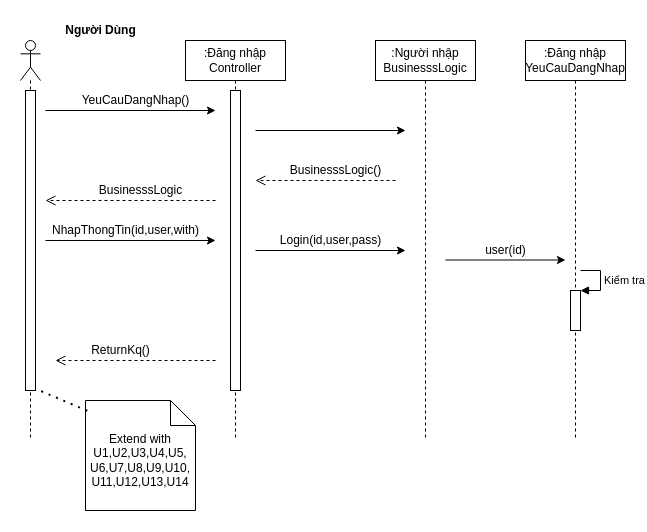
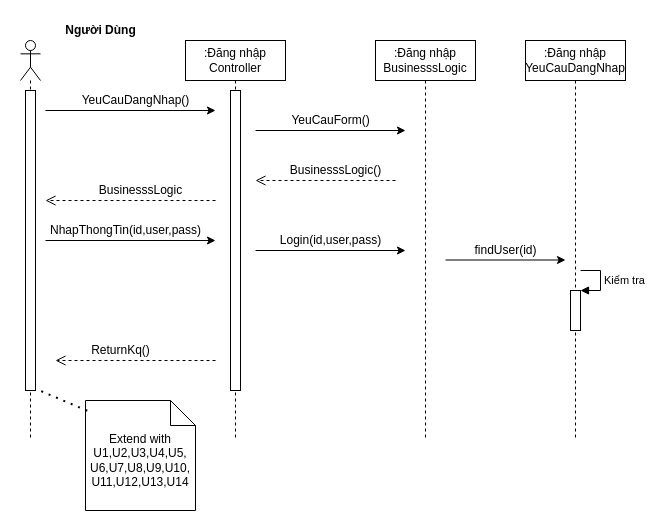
  <mxCell id="0" />
  <mxCell id="1" parent="0" />
  <mxCell id="2" value="" style="shape=umlLifeline;participant=umlActor;perimeter=lifelinePerimeter;whiteSpace=wrap;html=1;container=1;collapsible=0;recursiveResize=0;verticalAlign=top;spacingTop=36;outlineConnect=0;" parent="1" vertex="1"><mxGeometry x="20" y="40" width="20" height="400" as="geometry" /></mxCell>
  <mxCell id="3" value="" style="html=1;points=[];perimeter=orthogonalPerimeter;" parent="2" vertex="1"><mxGeometry x="5" y="50" width="10" height="300" as="geometry" /></mxCell>
  <mxCell id="4" value="&lt;b&gt;Người Dùng&lt;/b&gt;" style="text;html=1;align=center;verticalAlign=middle;resizable=0;points=[];autosize=1;strokeColor=none;fillColor=none;" parent="1" vertex="1"><mxGeometry x="55" y="20" width="90" height="20" as="geometry" /></mxCell>
  <mxCell id="5" value=":Đăng nhập&lt;br&gt;Controller" style="shape=umlLifeline;perimeter=lifelinePerimeter;whiteSpace=wrap;html=1;container=1;collapsible=0;recursiveResize=0;outlineConnect=0;" parent="1" vertex="1"><mxGeometry x="185" y="40" width="100" height="400" as="geometry" /></mxCell>
  <mxCell id="6" value="" style="html=1;points=[];perimeter=orthogonalPerimeter;" parent="5" vertex="1"><mxGeometry x="45" y="50" width="10" height="300" as="geometry" /></mxCell>
- <mxCell id="7" value=":Người nhập&lt;br&gt;BusinesssLogic" style="shape=umlLifeline;perimeter=lifelinePerimeter;whiteSpace=wrap;html=1;container=1;collapsible=0;recursiveResize=0;outlineConnect=0;" parent="1" vertex="1"><mxGeometry x="375" y="40" width="100" height="400" as="geometry" /></mxCell>
+ <mxCell id="7" value=":Đăng nhập&lt;br&gt;BusinesssLogic" style="shape=umlLifeline;perimeter=lifelinePerimeter;whiteSpace=wrap;html=1;container=1;collapsible=0;recursiveResize=0;outlineConnect=0;" parent="1" vertex="1"><mxGeometry x="375" y="40" width="100" height="400" as="geometry" /></mxCell>
  <mxCell id="8" value=":Đăng nhập&lt;br&gt;YeuCauDangNhap" style="shape=umlLifeline;perimeter=lifelinePerimeter;whiteSpace=wrap;html=1;container=1;collapsible=0;recursiveResize=0;outlineConnect=0;" parent="1" vertex="1"><mxGeometry x="525" y="40" width="100" height="400" as="geometry" /></mxCell>
  <mxCell id="9" value="" style="html=1;points=[];perimeter=orthogonalPerimeter;" parent="8" vertex="1"><mxGeometry x="45" y="250" width="10" height="40" as="geometry" /></mxCell>
  <mxCell id="10" value="Kiểm tra" style="edgeStyle=orthogonalEdgeStyle;html=1;align=left;spacingLeft=2;endArrow=block;rounded=0;entryX=1;entryY=0;" parent="8" target="9" edge="1"><mxGeometry relative="1" as="geometry"><mxPoint x="55" y="230" as="sourcePoint" /><Array as="points"><mxPoint x="75" y="230" /></Array></mxGeometry></mxCell>
  <mxCell id="11" value="" style="endArrow=classic;html=1;rounded=0;" parent="1" edge="1"><mxGeometry width="50" height="50" relative="1" as="geometry"><mxPoint x="45" y="110" as="sourcePoint" /><mxPoint x="215" y="110" as="targetPoint" /></mxGeometry></mxCell>
  <mxCell id="12" value="" style="endArrow=classic;html=1;rounded=0;" parent="1" edge="1"><mxGeometry width="50" height="50" relative="1" as="geometry"><mxPoint x="255" y="130" as="sourcePoint" /><mxPoint x="405" y="130" as="targetPoint" /></mxGeometry></mxCell>
  <mxCell id="13" value="" style="html=1;verticalAlign=bottom;endArrow=open;dashed=1;endSize=8;rounded=0;" parent="1" edge="1"><mxGeometry relative="1" as="geometry"><mxPoint x="395" y="180" as="sourcePoint" /><mxPoint x="255" y="180" as="targetPoint" /></mxGeometry></mxCell>
  <mxCell id="14" value="" style="html=1;verticalAlign=bottom;endArrow=open;dashed=1;endSize=8;rounded=0;" parent="1" edge="1"><mxGeometry relative="1" as="geometry"><mxPoint x="215" y="200" as="sourcePoint" /><mxPoint x="45" y="200" as="targetPoint" /></mxGeometry></mxCell>
  <mxCell id="15" value="" style="endArrow=classic;html=1;rounded=0;" parent="1" edge="1"><mxGeometry width="50" height="50" relative="1" as="geometry"><mxPoint x="45" y="240" as="sourcePoint" /><mxPoint x="215" y="240" as="targetPoint" /></mxGeometry></mxCell>
  <mxCell id="16" value="" style="endArrow=classic;html=1;rounded=0;" parent="1" edge="1"><mxGeometry width="50" height="50" relative="1" as="geometry"><mxPoint x="255" y="250" as="sourcePoint" /><mxPoint x="405" y="250" as="targetPoint" /></mxGeometry></mxCell>
  <mxCell id="17" value="" style="endArrow=classic;html=1;rounded=0;" parent="1" edge="1"><mxGeometry width="50" height="50" relative="1" as="geometry"><mxPoint x="445" y="259.5" as="sourcePoint" /><mxPoint x="565" y="259.5" as="targetPoint" /></mxGeometry></mxCell>
  <mxCell id="18" value="YeuCauDangNhap()" style="text;html=1;align=center;verticalAlign=middle;resizable=0;points=[];autosize=1;strokeColor=none;fillColor=none;" parent="1" vertex="1"><mxGeometry x="75" y="90" width="120" height="20" as="geometry" /></mxCell>
+ <mxCell id="19" value="YeuCauForm()" style="text;html=1;align=center;verticalAlign=middle;resizable=0;points=[];autosize=1;strokeColor=none;fillColor=none;" parent="1" vertex="1"><mxGeometry x="285" y="110" width="90" height="20" as="geometry" /></mxCell>
  <mxCell id="20" value="BusinesssLogic()" style="text;html=1;align=center;verticalAlign=middle;resizable=0;points=[];autosize=1;strokeColor=none;fillColor=none;" parent="1" vertex="1"><mxGeometry x="270" y="160" width="130" height="20" as="geometry" /></mxCell>
  <mxCell id="21" value="BusinesssLogic" style="text;html=1;align=center;verticalAlign=middle;resizable=0;points=[];autosize=1;strokeColor=none;fillColor=none;" parent="1" vertex="1"><mxGeometry x="70" y="180" width="140" height="20" as="geometry" /></mxCell>
- <mxCell id="22" value="NhapThongTin(id,user,with)" style="text;html=1;align=center;verticalAlign=middle;resizable=0;points=[];autosize=1;strokeColor=none;fillColor=none;" parent="1" vertex="1"><mxGeometry x="40" y="220" width="170" height="20" as="geometry" /></mxCell>
+ <mxCell id="22" value="NhapThongTin(id,user,pass)" style="text;html=1;align=center;verticalAlign=middle;resizable=0;points=[];autosize=1;strokeColor=none;fillColor=none;" parent="1" vertex="1"><mxGeometry x="40" y="220" width="170" height="20" as="geometry" /></mxCell>
  <mxCell id="23" value="Login(id,user,pass)" style="text;html=1;align=center;verticalAlign=middle;resizable=0;points=[];autosize=1;strokeColor=none;fillColor=none;" parent="1" vertex="1"><mxGeometry x="270" y="230" width="120" height="20" as="geometry" /></mxCell>
- <mxCell id="24" value="user(id)" style="text;html=1;align=center;verticalAlign=middle;resizable=0;points=[];autosize=1;strokeColor=none;fillColor=none;" parent="1" vertex="1"><mxGeometry x="465" y="240" width="80" height="20" as="geometry" /></mxCell>
+ <mxCell id="24" value="findUser(id)" style="text;html=1;align=center;verticalAlign=middle;resizable=0;points=[];autosize=1;strokeColor=none;fillColor=none;" parent="1" vertex="1"><mxGeometry x="465" y="240" width="80" height="20" as="geometry" /></mxCell>
  <mxCell id="25" value="" style="html=1;verticalAlign=bottom;endArrow=open;dashed=1;endSize=8;rounded=0;" parent="1" edge="1"><mxGeometry relative="1" as="geometry"><mxPoint x="215" y="360" as="sourcePoint" /><mxPoint x="55" y="360" as="targetPoint" /></mxGeometry></mxCell>
  <mxCell id="26" value="ReturnKq()" style="text;html=1;align=center;verticalAlign=middle;resizable=0;points=[];autosize=1;strokeColor=none;fillColor=none;" parent="1" vertex="1"><mxGeometry x="85" y="340" width="70" height="20" as="geometry" /></mxCell>
  <mxCell id="27" value="Extend with U1,U2,U3,U4,U5,&lt;br&gt;U6,U7,U8,U9,U10,&lt;br&gt;U11,U12,U13,U14" style="shape=note2;boundedLbl=1;whiteSpace=wrap;html=1;size=25;verticalAlign=top;align=center;" parent="1" vertex="1"><mxGeometry x="85" y="400" width="110" height="110" as="geometry" /></mxCell>
  <mxCell id="28" value="" style="endArrow=none;dashed=1;html=1;dashPattern=1 3;strokeWidth=2;rounded=0;entryX=1.06;entryY=0.995;entryDx=0;entryDy=0;entryPerimeter=0;exitX=0.016;exitY=0.093;exitDx=0;exitDy=0;exitPerimeter=0;" parent="1" source="27" target="3" edge="1"><mxGeometry width="50" height="50" relative="1" as="geometry"><mxPoint x="45" y="480" as="sourcePoint" /><mxPoint x="95" y="430" as="targetPoint" /></mxGeometry></mxCell>
